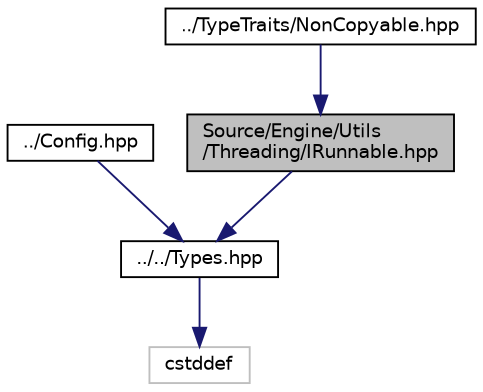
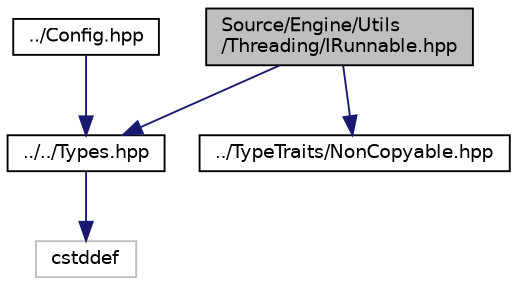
  digraph {
    fontname="DejaVu Sans"
    node [color=black fillcolor=white fontname="DejaVu Sans" fontsize=10 shape=record style=filled]
    edge [color=midnightblue fontname="DejaVu Sans" fontsize=10 labelfontname=Helvetica labelfontsize=10 style=solid]
    n1 [fillcolor=grey75 fontcolor=black height=0.2 label="Source/Engine/Utils\l/Threading/IRunnable.hpp" width=0.4]
    n2 [height=0.2 label="../../Types.hpp" width=0.4]
    n3 [height=0.2 label="../TypeTraits/NonCopyable.hpp" width=0.4]
    n4 [color=grey75 height=0.2 label=cstddef width=0.4]
    n5 [height=0.2 label="../Config.hpp" width=0.4]
    n1 -> n2
-   n3 -> n1
+   n1 -> n3
    n2 -> n4
    n5 -> n2
  }
